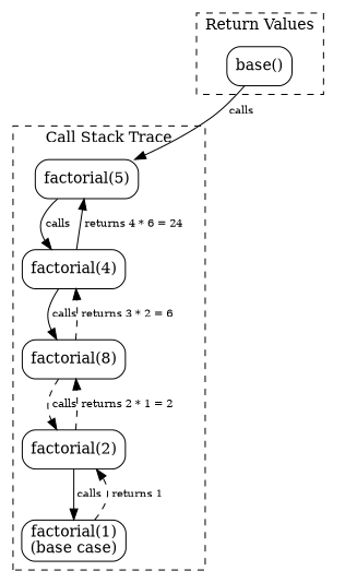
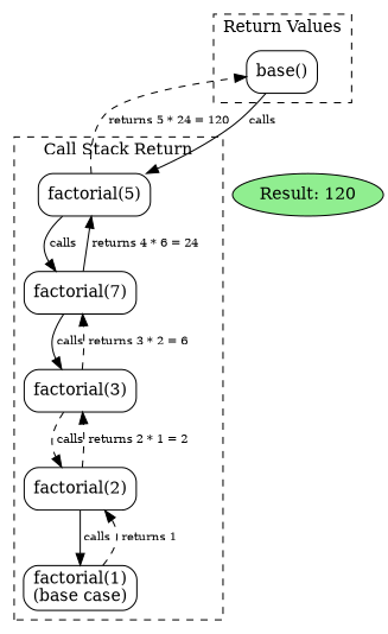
  digraph {
    rankdir=TB
    node [shape=box style=rounded]
    edge [fontsize=10 style=dashed]
    n1 [label="factorial(5)"]
-   n2 [label="factorial(4)"]
-   n3 [label="factorial(8)"]
+   n2 [label="factorial(7)"]
+   n3 [label="factorial(3)"]
    n4 [label="factorial(2)"]
    n5 [label="factorial(1)\n(base case)"]
    n6 [label="base()"]
+   n7 [fillcolor=lightgreen label="Result: 120" shape=ellipse style=filled]
    subgraph cluster_1 {
-     label="Call Stack Trace"
+     label="Call Stack Return"
      style=dashed
      n1
      n2
      n3
      n4
      n5
    }
    subgraph cluster_2 {
      label="Return Values"
      style=dashed
      n6
    }
    n1 -> n2 [label=" calls" style=""]
+   n1 -> n6 [constraint=false label=" returns 5 * 24 = 120"]
    n2 -> n1 [constraint=false label=" returns 4 * 6 = 24" style=solid]
    n2 -> n3 [label=" calls" style=""]
    n3 -> n2 [constraint=false label=" returns 3 * 2 = 6"]
    n3 -> n4 [label=" calls"]
    n4 -> n3 [constraint=false label=" returns 2 * 1 = 2"]
    n4 -> n5 [label=" calls" style=""]
    n5 -> n4 [constraint=false label=" returns 1"]
    n6 -> n1 [label=" calls" style=""]
+   n6 -> n7 [style=invis]
  }
